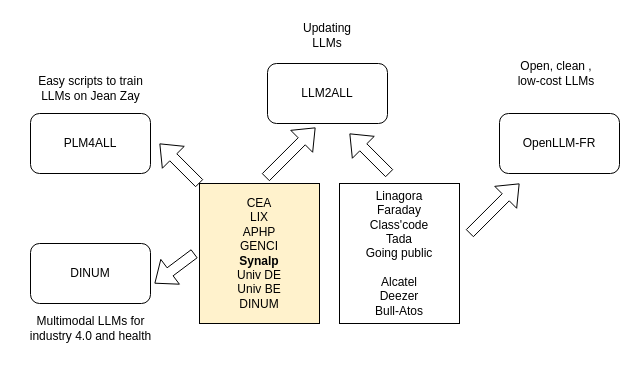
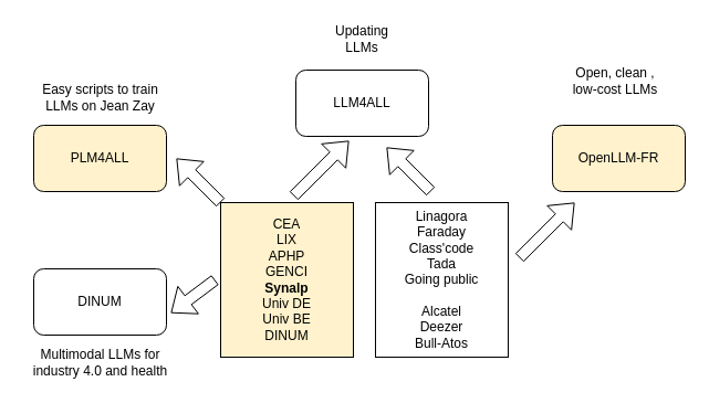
  <mxCell id="0" />
  <mxCell id="1" parent="0" />
  <mxCell id="2" value="CEA&lt;br&gt;LIX&lt;br&gt;APHP&lt;br&gt;GENCI&lt;br&gt;&lt;b&gt;Synalp&lt;br&gt;&lt;/b&gt;Univ DE&lt;br&gt;Univ BE&lt;br&gt;DINUM&lt;br&gt;" style="rounded=0;whiteSpace=wrap;html=1;fillColor=#fff2cc;" vertex="1" parent="1"><mxGeometry x="199" y="183" width="120" height="140" as="geometry" /></mxCell>
  <mxCell id="3" value="Linagora&lt;br&gt;Faraday&lt;br&gt;Class'code&lt;br&gt;Tada&lt;br&gt;Going public&lt;br&gt;&lt;br&gt;Alcatel&lt;br&gt;Deezer&lt;br&gt;Bull-Atos" style="rounded=0;whiteSpace=wrap;html=1;" vertex="1" parent="1"><mxGeometry x="339" y="183" width="120" height="140" as="geometry" /></mxCell>
- <mxCell id="4" value="LLM2ALL" style="rounded=1;whiteSpace=wrap;html=1;" vertex="1" parent="1"><mxGeometry x="267" y="63" width="120" height="60" as="geometry" /></mxCell>
- <mxCell id="5" value="OpenLLM-FR" style="rounded=1;whiteSpace=wrap;html=1;" vertex="1" parent="1"><mxGeometry x="499" y="113" width="120" height="60" as="geometry" /></mxCell>
- <mxCell id="6" value="PLM4ALL" style="rounded=1;whiteSpace=wrap;html=1;" vertex="1" parent="1"><mxGeometry x="30" y="113" width="120" height="60" as="geometry" /></mxCell>
+ <mxCell id="4" value="LLM4ALL" style="rounded=1;whiteSpace=wrap;html=1;" vertex="1" parent="1"><mxGeometry x="267" y="63" width="120" height="60" as="geometry" /></mxCell>
+ <mxCell id="5" value="OpenLLM-FR" style="rounded=1;whiteSpace=wrap;html=1;fillColor=#fff2cc;" vertex="1" parent="1"><mxGeometry x="499" y="113" width="120" height="60" as="geometry" /></mxCell>
+ <mxCell id="6" value="PLM4ALL" style="rounded=1;whiteSpace=wrap;html=1;fillColor=#fff2cc;" vertex="1" parent="1"><mxGeometry x="30" y="113" width="120" height="60" as="geometry" /></mxCell>
  <mxCell id="7" value="DINUM" style="rounded=1;whiteSpace=wrap;html=1;" vertex="1" parent="1"><mxGeometry x="30" y="243" width="120" height="60" as="geometry" /></mxCell>
  <mxCell id="8" value="" style="shape=flexArrow;endArrow=classic;html=1;rounded=0;" edge="1" parent="1"><mxGeometry width="50" height="50" relative="1" as="geometry"><mxPoint x="265" y="177" as="sourcePoint" /><mxPoint x="315" y="127" as="targetPoint" /></mxGeometry></mxCell>
  <mxCell id="9" value="" style="shape=flexArrow;endArrow=classic;html=1;rounded=0;" edge="1" parent="1"><mxGeometry width="50" height="50" relative="1" as="geometry"><mxPoint x="469" y="233" as="sourcePoint" /><mxPoint x="519" y="183" as="targetPoint" /></mxGeometry></mxCell>
  <mxCell id="10" value="" style="shape=flexArrow;endArrow=classic;html=1;rounded=0;" edge="1" parent="1"><mxGeometry width="50" height="50" relative="1" as="geometry"><mxPoint x="389" y="173" as="sourcePoint" /><mxPoint x="349" y="133" as="targetPoint" /></mxGeometry></mxCell>
  <mxCell id="11" value="" style="shape=flexArrow;endArrow=classic;html=1;rounded=0;" edge="1" parent="1"><mxGeometry width="50" height="50" relative="1" as="geometry"><mxPoint x="199" y="183" as="sourcePoint" /><mxPoint x="159" y="143" as="targetPoint" /></mxGeometry></mxCell>
  <mxCell id="12" value="" style="shape=flexArrow;endArrow=classic;html=1;rounded=0;" edge="1" parent="1"><mxGeometry width="50" height="50" relative="1" as="geometry"><mxPoint x="194" y="253" as="sourcePoint" /><mxPoint x="154" y="283" as="targetPoint" /></mxGeometry></mxCell>
  <mxCell id="13" value="Updating LLMs" style="text;html=1;strokeColor=none;fillColor=none;align=center;verticalAlign=middle;whiteSpace=wrap;rounded=0;" vertex="1" parent="1"><mxGeometry x="297" y="20" width="60" height="30" as="geometry" /></mxCell>
  <mxCell id="14" value="Open, clean , low-cost LLMs" style="text;html=1;strokeColor=none;fillColor=none;align=center;verticalAlign=middle;whiteSpace=wrap;rounded=0;" vertex="1" parent="1"><mxGeometry x="513" y="58" width="86" height="30" as="geometry" /></mxCell>
  <mxCell id="15" value="Easy scripts to train LLMs on Jean Zay" style="text;html=1;strokeColor=none;fillColor=none;align=center;verticalAlign=middle;whiteSpace=wrap;rounded=0;" vertex="1" parent="1"><mxGeometry x="20.5" y="73" width="139" height="30" as="geometry" /></mxCell>
  <mxCell id="16" value="Multimodal LLMs for industry 4.0 and health" style="text;html=1;strokeColor=none;fillColor=none;align=center;verticalAlign=middle;whiteSpace=wrap;rounded=0;" vertex="1" parent="1"><mxGeometry x="20.5" y="313" width="139" height="30" as="geometry" /></mxCell>
